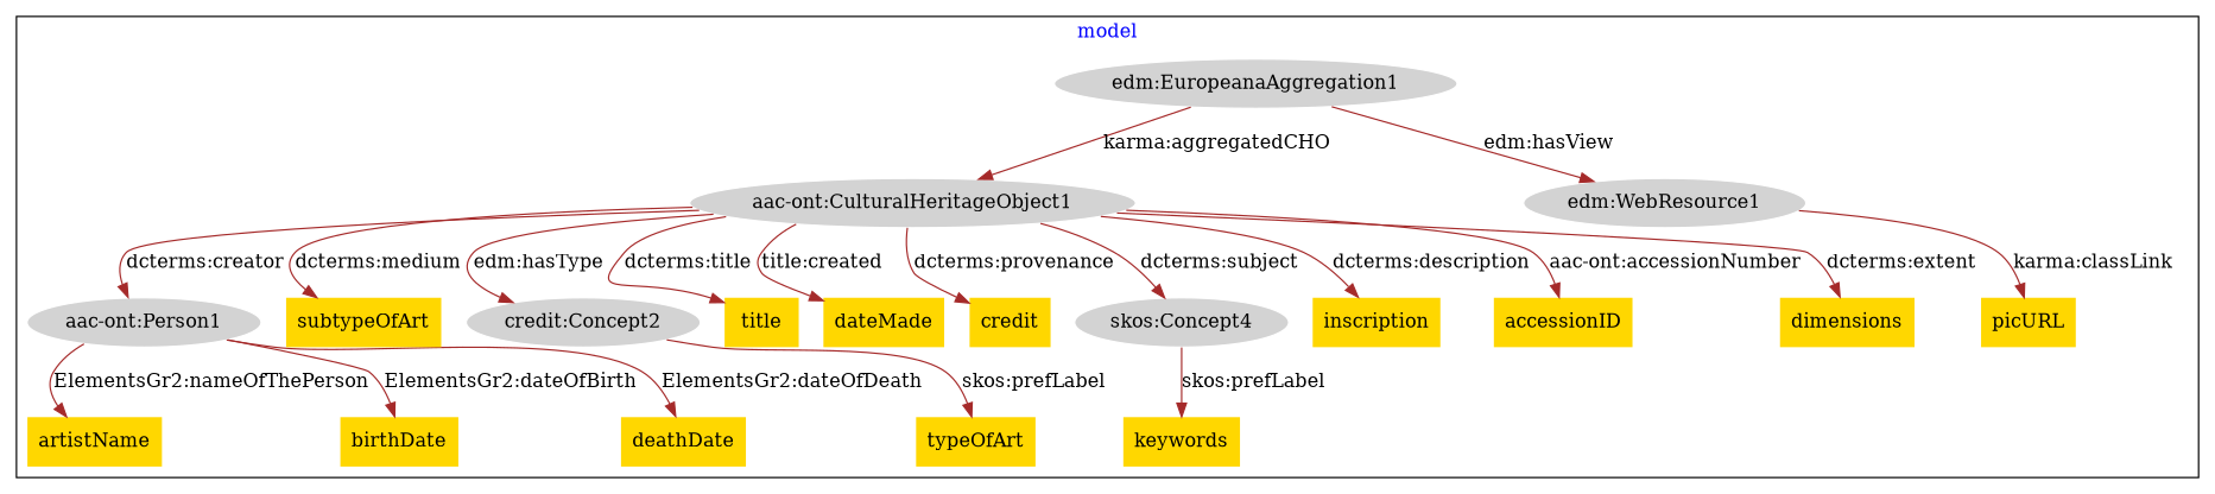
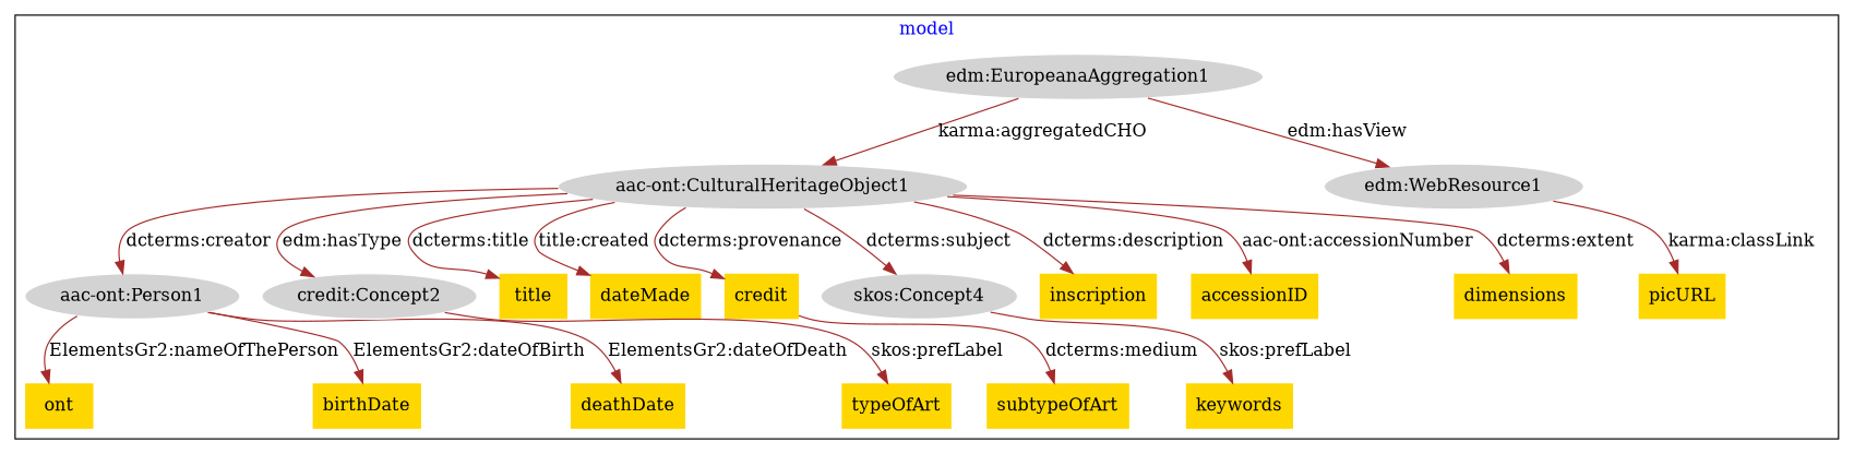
  digraph {
    fontcolor=blue
    remincross=true
    node [fillcolor=gold style=filled shape=plaintext]
    edge [color=brown fontcolor=black]
    n1 [color=white fillcolor=lightgray label="aac-ont:Person1" shape=""]
-   n2 [label=artistName]
+   n2 [label=ont]
    n3 [label=birthDate]
    n4 [label=deathDate]
    n5 [color=white fillcolor=lightgray label="aac-ont:CulturalHeritageObject1" shape=""]
    n6 [label=subtypeOfArt]
    n7 [color=white fillcolor=lightgray label="credit:Concept2" shape=""]
    n8 [label=typeOfArt]
    n9 [label=title]
    n10 [label=dateMade]
    n11 [label=credit]
    n12 [color=white fillcolor=lightgray label="skos:Concept4" shape=""]
    n13 [label=keywords]
    n14 [label=inscription]
    n15 [label=accessionID]
    n16 [color=white fillcolor=lightgray label="edm:WebResource1" shape=""]
    n17 [label=picURL]
    n18 [label=dimensions]
    n19 [color=white fillcolor=lightgray label="edm:EuropeanaAggregation1" shape=""]
    subgraph cluster_1 {
      label=model
      n1
      n2
      n3
      n4
      n5
      n6
      n7
      n8
      n9
      n10
      n11
      n12
      n13
      n14
      n15
      n16
      n17
      n18
      n19
    }
    n1 -> n2 [label="ElementsGr2:nameOfThePerson"]
    n1 -> n3 [label="ElementsGr2:dateOfBirth"]
    n1 -> n4 [label="ElementsGr2:dateOfDeath"]
    n5 -> n1 [label="dcterms:creator"]
-   n5 -> n6 [label="dcterms:medium"]
+   n11 -> n6 [label="dcterms:medium"]
    n5 -> n7 [label="edm:hasType"]
    n5 -> n9 [label="dcterms:title"]
    n5 -> n10 [label="title:created"]
    n5 -> n11 [label="dcterms:provenance"]
    n5 -> n12 [label="dcterms:subject"]
    n5 -> n14 [label="dcterms:description"]
    n5 -> n15 [label="aac-ont:accessionNumber"]
    n5 -> n18 [label="dcterms:extent"]
    n7 -> n8 [label="skos:prefLabel"]
    n12 -> n13 [label="skos:prefLabel"]
    n16 -> n17 [label="karma:classLink"]
    n19 -> n5 [label="karma:aggregatedCHO"]
    n19 -> n16 [label="edm:hasView"]
  }
